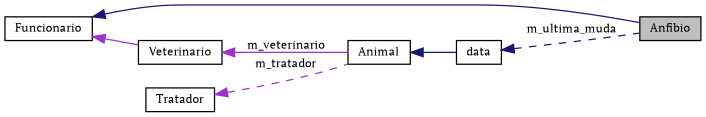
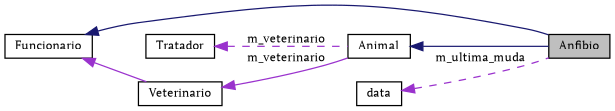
  digraph {
    fontname="PT Serif"
    rankdir=LR
    node [color=black fillcolor=white fontname="PT Serif" fontsize=10 shape=record style=filled]
    edge [color=darkorchid3 dir=back fontname="PT Serif" fontsize=10 labelfontname=Helvetica labelfontsize=10 style=solid]
    n1 [fillcolor=grey75 fontcolor=black height=0.2 label=Anfibio width=0.4]
    n2 [height=0.2 label=Animal width=0.4]
    n3 [height=0.2 label=Tratador width=0.4]
    n4 [height=0.2 label=Funcionario width=0.4]
    n5 [height=0.2 label=Veterinario width=0.4]
    n6 [height=0.2 label=data width=0.4]
-   n2 -> n6 [color=midnightblue]
-   n3 -> n2 [label=" m_tratador" style=dashed]
+   n2 -> n1 [color=midnightblue]
+   n3 -> n2 [label=" m_veterinario" style=dashed]
    n4 -> n1 [color=midnightblue]
    n4 -> n5
    n5 -> n2 [label=" m_veterinario"]
-   n6 -> n1 [color=midnightblue label=" m_ultima_muda" style=dashed]
+   n6 -> n1 [label=" m_ultima_muda" style=dashed]
  }
